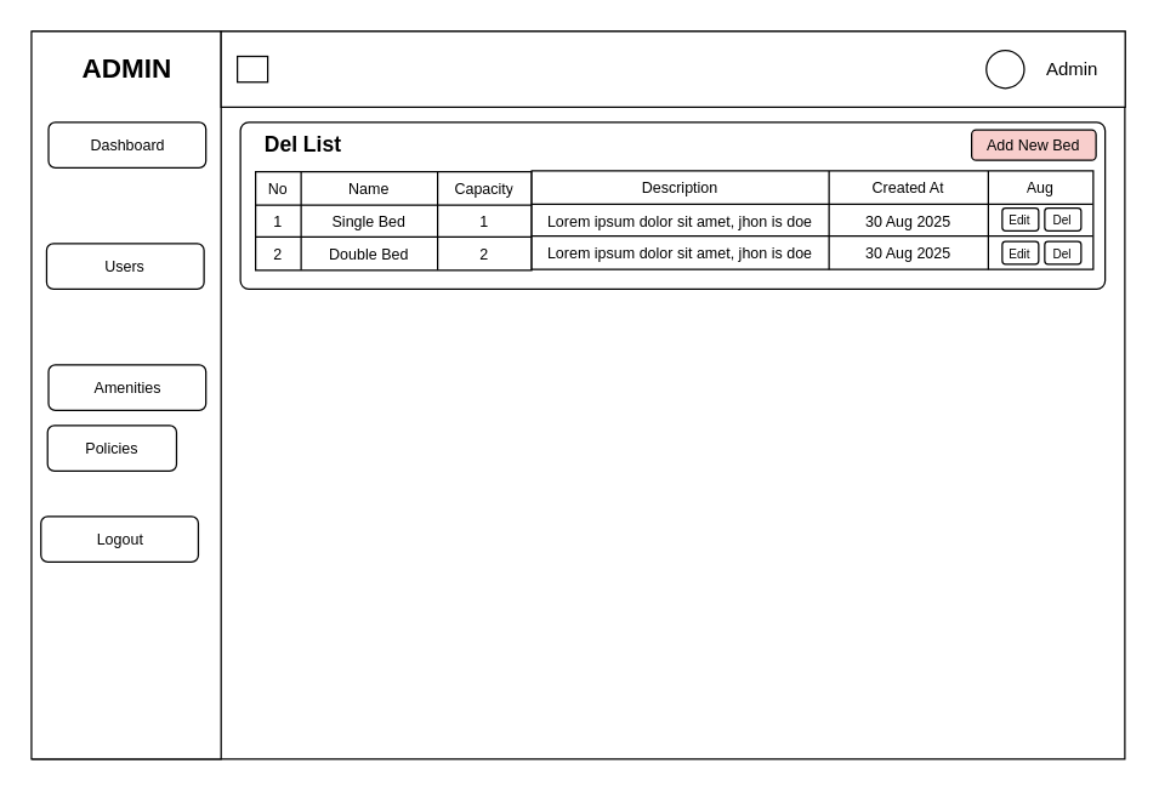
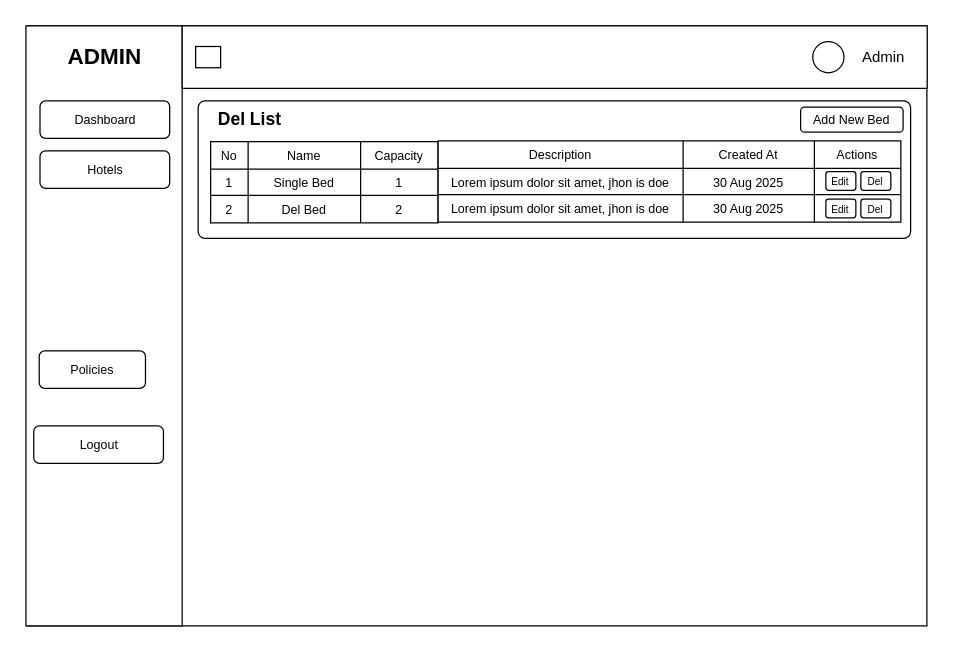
  <mxCell id="0" />
  <mxCell id="1" parent="0" />
  <mxCell id="2" value="" style="rounded=0;whiteSpace=wrap;html=1;" parent="1" vertex="1"><mxGeometry x="21" y="20" width="720" height="480" as="geometry" /></mxCell>
  <mxCell id="3" value="" style="rounded=0;whiteSpace=wrap;html=1;" parent="1" vertex="1"><mxGeometry x="20.25" y="20" width="125" height="480" as="geometry" /></mxCell>
  <mxCell id="4" value="" style="rounded=0;whiteSpace=wrap;html=1;" parent="1" vertex="1"><mxGeometry x="145.25" y="20" width="596" height="50" as="geometry" /></mxCell>
  <mxCell id="5" value="ADMIN" style="text;html=1;align=center;verticalAlign=middle;whiteSpace=wrap;rounded=0;fontSize=18;fontStyle=1" parent="1" vertex="1"><mxGeometry x="31.5" y="30" width="102.5" height="30" as="geometry" /></mxCell>
  <mxCell id="6" value="" style="group" parent="1" vertex="1" connectable="0"><mxGeometry x="604" y="30" width="132" height="30" as="geometry" /></mxCell>
  <mxCell id="7" value="" style="ellipse;whiteSpace=wrap;html=1;aspect=fixed;" parent="6" vertex="1"><mxGeometry x="45.692" y="2.5" width="25" height="25" as="geometry" /></mxCell>
  <mxCell id="8" value="Admin" style="text;html=1;align=center;verticalAlign=middle;resizable=0;points=[];autosize=1;strokeColor=none;fillColor=none;" parent="6" vertex="1"><mxGeometry x="71.997" width="60" height="30" as="geometry" /></mxCell>
  <mxCell id="9" value="" style="rounded=0;whiteSpace=wrap;html=1;" parent="1" vertex="1"><mxGeometry x="156" y="36.5" width="20" height="17" as="geometry" /></mxCell>
  <mxCell id="10" value="Dashboard" style="rounded=1;whiteSpace=wrap;html=1;fontSize=10;" parent="1" vertex="1"><mxGeometry x="31.5" y="80" width="103.75" height="30" as="geometry" /></mxCell>
- <mxCell id="12" value="&lt;font style=&quot;font-size: 10px;&quot;&gt;Users&lt;/font&gt;" style="rounded=1;whiteSpace=wrap;html=1;" parent="1" vertex="1"><mxGeometry x="30.25" y="160" width="103.75" height="30" as="geometry" /></mxCell>
- <mxCell id="13" value="&lt;font style=&quot;font-size: 10px;&quot;&gt;Amenities&lt;/font&gt;" style="rounded=1;whiteSpace=wrap;html=1;" parent="1" vertex="1"><mxGeometry x="31.5" y="240" width="103.75" height="30" as="geometry" /></mxCell>
+ <mxCell id="11" value="&lt;font style=&quot;font-size: 10px;&quot;&gt;Hotels&lt;/font&gt;" style="rounded=1;whiteSpace=wrap;html=1;" parent="1" vertex="1"><mxGeometry x="31.5" y="120" width="103.75" height="30" as="geometry" /></mxCell>
  <mxCell id="14" value="&lt;font style=&quot;font-size: 10px;&quot;&gt;Policies&lt;/font&gt;" style="rounded=1;whiteSpace=wrap;html=1;" parent="1" vertex="1"><mxGeometry x="30.88" y="280" width="85" height="30" as="geometry" /></mxCell>
  <mxCell id="15" value="&lt;font style=&quot;font-size: 10px;&quot;&gt;Logout&lt;/font&gt;" style="rounded=1;whiteSpace=wrap;html=1;" parent="1" vertex="1"><mxGeometry x="26.5" y="340" width="103.75" height="30" as="geometry" /></mxCell>
  <mxCell id="16" value="" style="rounded=1;whiteSpace=wrap;html=1;arcSize=5;" parent="1" vertex="1"><mxGeometry x="158" y="80" width="570" height="110" as="geometry" /></mxCell>
  <mxCell id="17" value="&lt;font style=&quot;font-size: 14px;&quot;&gt;&lt;b&gt;Del List&lt;/b&gt;&lt;/font&gt;" style="text;html=1;align=center;verticalAlign=middle;resizable=0;points=[];autosize=1;strokeColor=none;fillColor=none;" parent="1" vertex="1"><mxGeometry x="158" y="80" width="81" height="29" as="geometry" /></mxCell>
  <mxCell id="18" value="" style="shape=table;startSize=0;container=1;collapsible=0;childLayout=tableLayout;fontSize=10;" parent="1" vertex="1"><mxGeometry x="168" y="112.5" width="181.931" height="65" as="geometry" /></mxCell>
  <mxCell id="19" value="" style="shape=tableRow;horizontal=0;startSize=0;swimlaneHead=0;swimlaneBody=0;strokeColor=inherit;top=0;left=0;bottom=0;right=0;collapsible=0;dropTarget=0;fillColor=none;points=[[0,0.5],[1,0.5]];portConstraint=eastwest;fontSize=10;" parent="18" vertex="1"><mxGeometry width="181.931" height="22" as="geometry" /></mxCell>
  <mxCell id="20" value="No" style="shape=partialRectangle;html=1;whiteSpace=wrap;connectable=0;strokeColor=inherit;overflow=hidden;fillColor=none;top=0;left=0;bottom=0;right=0;pointerEvents=1;fontSize=10;" parent="19" vertex="1"><mxGeometry width="30" height="22" as="geometry"><mxRectangle width="30" height="22" as="alternateBounds" /></mxGeometry></mxCell>
  <mxCell id="21" value="Name" style="shape=partialRectangle;html=1;whiteSpace=wrap;connectable=0;strokeColor=inherit;overflow=hidden;fillColor=none;top=0;left=0;bottom=0;right=0;pointerEvents=1;fontSize=10;" parent="19" vertex="1"><mxGeometry x="30" width="90" height="22" as="geometry"><mxRectangle width="90" height="22" as="alternateBounds" /></mxGeometry></mxCell>
  <mxCell id="22" value="Capacity" style="shape=partialRectangle;html=1;whiteSpace=wrap;connectable=0;strokeColor=inherit;overflow=hidden;fillColor=none;top=0;left=0;bottom=0;right=0;pointerEvents=1;fontSize=10;" parent="19" vertex="1"><mxGeometry x="120" width="62" height="22" as="geometry"><mxRectangle width="62" height="22" as="alternateBounds" /></mxGeometry></mxCell>
  <mxCell id="23" value="" style="shape=tableRow;horizontal=0;startSize=0;swimlaneHead=0;swimlaneBody=0;strokeColor=inherit;top=0;left=0;bottom=0;right=0;collapsible=0;dropTarget=0;fillColor=none;points=[[0,0.5],[1,0.5]];portConstraint=eastwest;fontSize=10;" parent="18" vertex="1"><mxGeometry y="22" width="181.931" height="21" as="geometry" /></mxCell>
  <mxCell id="24" value="1" style="shape=partialRectangle;html=1;whiteSpace=wrap;connectable=0;strokeColor=inherit;overflow=hidden;fillColor=none;top=0;left=0;bottom=0;right=0;pointerEvents=1;fontSize=10;" parent="23" vertex="1"><mxGeometry width="30" height="21" as="geometry"><mxRectangle width="30" height="21" as="alternateBounds" /></mxGeometry></mxCell>
  <mxCell id="25" value="Single Bed" style="shape=partialRectangle;html=1;whiteSpace=wrap;connectable=0;strokeColor=inherit;overflow=hidden;fillColor=none;top=0;left=0;bottom=0;right=0;pointerEvents=1;fontSize=10;" parent="23" vertex="1"><mxGeometry x="30" width="90" height="21" as="geometry"><mxRectangle width="90" height="21" as="alternateBounds" /></mxGeometry></mxCell>
  <mxCell id="26" value="1" style="shape=partialRectangle;html=1;whiteSpace=wrap;connectable=0;strokeColor=inherit;overflow=hidden;fillColor=none;top=0;left=0;bottom=0;right=0;pointerEvents=1;fontSize=10;" parent="23" vertex="1"><mxGeometry x="120" width="62" height="21" as="geometry"><mxRectangle width="62" height="21" as="alternateBounds" /></mxGeometry></mxCell>
  <mxCell id="27" value="" style="shape=tableRow;horizontal=0;startSize=0;swimlaneHead=0;swimlaneBody=0;strokeColor=inherit;top=0;left=0;bottom=0;right=0;collapsible=0;dropTarget=0;fillColor=none;points=[[0,0.5],[1,0.5]];portConstraint=eastwest;fontSize=10;" parent="18" vertex="1"><mxGeometry y="43" width="181.931" height="22" as="geometry" /></mxCell>
  <mxCell id="28" value="2" style="shape=partialRectangle;html=1;whiteSpace=wrap;connectable=0;strokeColor=inherit;overflow=hidden;fillColor=none;top=0;left=0;bottom=0;right=0;pointerEvents=1;fontSize=10;" parent="27" vertex="1"><mxGeometry width="30" height="22" as="geometry"><mxRectangle width="30" height="22" as="alternateBounds" /></mxGeometry></mxCell>
- <mxCell id="29" value="&lt;span style=&quot;color: rgb(0, 0, 0);&quot;&gt;Double Bed&lt;/span&gt;" style="shape=partialRectangle;html=1;whiteSpace=wrap;connectable=0;strokeColor=inherit;overflow=hidden;fillColor=none;top=0;left=0;bottom=0;right=0;pointerEvents=1;fontSize=10;" parent="27" vertex="1"><mxGeometry x="30" width="90" height="22" as="geometry"><mxRectangle width="90" height="22" as="alternateBounds" /></mxGeometry></mxCell>
+ <mxCell id="29" value="&lt;span style=&quot;color: rgb(0, 0, 0);&quot;&gt;Del Bed&lt;/span&gt;" style="shape=partialRectangle;html=1;whiteSpace=wrap;connectable=0;strokeColor=inherit;overflow=hidden;fillColor=none;top=0;left=0;bottom=0;right=0;pointerEvents=1;fontSize=10;" parent="27" vertex="1"><mxGeometry x="30" width="90" height="22" as="geometry"><mxRectangle width="90" height="22" as="alternateBounds" /></mxGeometry></mxCell>
  <mxCell id="30" value="&lt;span style=&quot;color: rgb(0, 0, 0);&quot;&gt;2&lt;/span&gt;" style="shape=partialRectangle;html=1;whiteSpace=wrap;connectable=0;strokeColor=inherit;overflow=hidden;fillColor=none;top=0;left=0;bottom=0;right=0;pointerEvents=1;fontSize=10;" parent="27" vertex="1"><mxGeometry x="120" width="62" height="22" as="geometry"><mxRectangle width="62" height="22" as="alternateBounds" /></mxGeometry></mxCell>
  <mxCell id="31" value="" style="shape=table;startSize=0;container=1;collapsible=0;childLayout=tableLayout;fontSize=10;" parent="1" vertex="1"><mxGeometry x="350" y="112" width="370.177" height="65.006" as="geometry" /></mxCell>
  <mxCell id="32" value="" style="shape=tableRow;horizontal=0;startSize=0;swimlaneHead=0;swimlaneBody=0;strokeColor=inherit;top=0;left=0;bottom=0;right=0;collapsible=0;dropTarget=0;fillColor=none;points=[[0,0.5],[1,0.5]];portConstraint=eastwest;fontSize=10;" parent="31" vertex="1"><mxGeometry width="370.177" height="22" as="geometry" /></mxCell>
  <mxCell id="33" value="Description" style="shape=partialRectangle;html=1;whiteSpace=wrap;connectable=0;strokeColor=inherit;overflow=hidden;fillColor=none;top=0;left=0;bottom=0;right=0;pointerEvents=1;fontSize=10;" parent="32" vertex="1"><mxGeometry width="196" height="22" as="geometry"><mxRectangle width="196" height="22" as="alternateBounds" /></mxGeometry></mxCell>
  <mxCell id="34" value="Created At" style="shape=partialRectangle;html=1;whiteSpace=wrap;connectable=0;strokeColor=inherit;overflow=hidden;fillColor=none;top=0;left=0;bottom=0;right=0;pointerEvents=1;fontSize=10;" parent="32" vertex="1"><mxGeometry x="196" width="105" height="22" as="geometry"><mxRectangle width="105" height="22" as="alternateBounds" /></mxGeometry></mxCell>
- <mxCell id="35" value="Aug" style="shape=partialRectangle;html=1;whiteSpace=wrap;connectable=0;strokeColor=inherit;overflow=hidden;fillColor=none;top=0;left=0;bottom=0;right=0;pointerEvents=1;fontSize=10;" parent="32" vertex="1"><mxGeometry x="301" width="69" height="22" as="geometry"><mxRectangle width="69" height="22" as="alternateBounds" /></mxGeometry></mxCell>
+ <mxCell id="35" value="Actions" style="shape=partialRectangle;html=1;whiteSpace=wrap;connectable=0;strokeColor=inherit;overflow=hidden;fillColor=none;top=0;left=0;bottom=0;right=0;pointerEvents=1;fontSize=10;" parent="32" vertex="1"><mxGeometry x="301" width="69" height="22" as="geometry"><mxRectangle width="69" height="22" as="alternateBounds" /></mxGeometry></mxCell>
  <mxCell id="36" value="" style="shape=tableRow;horizontal=0;startSize=0;swimlaneHead=0;swimlaneBody=0;strokeColor=inherit;top=0;left=0;bottom=0;right=0;collapsible=0;dropTarget=0;fillColor=none;points=[[0,0.5],[1,0.5]];portConstraint=eastwest;fontSize=10;" parent="31" vertex="1"><mxGeometry y="22" width="370.177" height="21" as="geometry" /></mxCell>
  <mxCell id="37" value="Lorem ipsum dolor sit amet, jhon is doe" style="shape=partialRectangle;html=1;whiteSpace=wrap;connectable=0;strokeColor=inherit;overflow=hidden;fillColor=none;top=0;left=0;bottom=0;right=0;pointerEvents=1;fontSize=10;" parent="36" vertex="1"><mxGeometry width="196" height="21" as="geometry"><mxRectangle width="196" height="21" as="alternateBounds" /></mxGeometry></mxCell>
  <mxCell id="38" value="30 Aug 2025" style="shape=partialRectangle;html=1;whiteSpace=wrap;connectable=0;strokeColor=inherit;overflow=hidden;fillColor=none;top=0;left=0;bottom=0;right=0;pointerEvents=1;fontSize=10;" parent="36" vertex="1"><mxGeometry x="196" width="105" height="21" as="geometry"><mxRectangle width="105" height="21" as="alternateBounds" /></mxGeometry></mxCell>
  <mxCell id="39" value="" style="shape=partialRectangle;html=1;whiteSpace=wrap;connectable=0;strokeColor=inherit;overflow=hidden;fillColor=none;top=0;left=0;bottom=0;right=0;pointerEvents=1;fontSize=10;" parent="36" vertex="1"><mxGeometry x="301" width="69" height="21" as="geometry"><mxRectangle width="69" height="21" as="alternateBounds" /></mxGeometry></mxCell>
  <mxCell id="40" value="" style="shape=tableRow;horizontal=0;startSize=0;swimlaneHead=0;swimlaneBody=0;strokeColor=inherit;top=0;left=0;bottom=0;right=0;collapsible=0;dropTarget=0;fillColor=none;points=[[0,0.5],[1,0.5]];portConstraint=eastwest;fontSize=10;" parent="31" vertex="1"><mxGeometry y="43" width="370.177" height="22" as="geometry" /></mxCell>
  <mxCell id="41" value="&lt;span style=&quot;color: rgb(0, 0, 0);&quot;&gt;Lorem ipsum dolor sit amet, jhon is doe&lt;/span&gt;" style="shape=partialRectangle;html=1;whiteSpace=wrap;connectable=0;strokeColor=inherit;overflow=hidden;fillColor=none;top=0;left=0;bottom=0;right=0;pointerEvents=1;fontSize=10;" parent="40" vertex="1"><mxGeometry width="196" height="22" as="geometry"><mxRectangle width="196" height="22" as="alternateBounds" /></mxGeometry></mxCell>
  <mxCell id="42" value="&lt;span style=&quot;color: rgb(0, 0, 0);&quot;&gt;30 Aug 2025&lt;/span&gt;" style="shape=partialRectangle;html=1;whiteSpace=wrap;connectable=0;strokeColor=inherit;overflow=hidden;fillColor=none;top=0;left=0;bottom=0;right=0;pointerEvents=1;fontSize=10;" parent="40" vertex="1"><mxGeometry x="196" width="105" height="22" as="geometry"><mxRectangle width="105" height="22" as="alternateBounds" /></mxGeometry></mxCell>
  <mxCell id="43" value="" style="shape=partialRectangle;html=1;whiteSpace=wrap;connectable=0;strokeColor=inherit;overflow=hidden;fillColor=none;top=0;left=0;bottom=0;right=0;pointerEvents=1;fontSize=10;" parent="40" vertex="1"><mxGeometry x="301" width="69" height="22" as="geometry"><mxRectangle width="69" height="22" as="alternateBounds" /></mxGeometry></mxCell>
  <mxCell id="44" value="&lt;font style=&quot;font-size: 8px;&quot;&gt;Edit&lt;/font&gt;" style="rounded=1;whiteSpace=wrap;html=1;" parent="1" vertex="1"><mxGeometry x="660.18" y="136.5" width="24" height="15" as="geometry" /></mxCell>
  <mxCell id="45" value="&lt;font style=&quot;font-size: 8px;&quot;&gt;Del&lt;/font&gt;" style="rounded=1;whiteSpace=wrap;html=1;" parent="1" vertex="1"><mxGeometry x="688.18" y="136.5" width="24" height="15" as="geometry" /></mxCell>
  <mxCell id="46" value="" style="shape=partialRectangle;html=1;whiteSpace=wrap;connectable=0;strokeColor=inherit;overflow=hidden;fillColor=none;top=0;left=0;bottom=0;right=0;pointerEvents=1;fontSize=10;" parent="1" vertex="1"><mxGeometry x="630.18" y="156.5" width="90" height="21" as="geometry"><mxRectangle width="90" height="21" as="alternateBounds" /></mxGeometry></mxCell>
  <mxCell id="47" value="&lt;font style=&quot;font-size: 8px;&quot;&gt;Edit&lt;/font&gt;" style="rounded=1;whiteSpace=wrap;html=1;" parent="1" vertex="1"><mxGeometry x="660.18" y="158.5" width="24" height="15" as="geometry" /></mxCell>
  <mxCell id="48" value="&lt;font style=&quot;font-size: 8px;&quot;&gt;Del&lt;/font&gt;" style="rounded=1;whiteSpace=wrap;html=1;" parent="1" vertex="1"><mxGeometry x="688.18" y="158.5" width="24" height="15" as="geometry" /></mxCell>
- <mxCell id="49" value="&lt;font&gt;Add New Bed&lt;/font&gt;" style="rounded=1;whiteSpace=wrap;html=1;fontSize=10;fillColor=#f8cecc;" parent="1" vertex="1"><mxGeometry x="640" y="85" width="82" height="20" as="geometry" /></mxCell>
+ <mxCell id="49" value="&lt;font&gt;Add New Bed&lt;/font&gt;" style="rounded=1;whiteSpace=wrap;html=1;fontSize=10;" parent="1" vertex="1"><mxGeometry x="640" y="85" width="82" height="20" as="geometry" /></mxCell>
